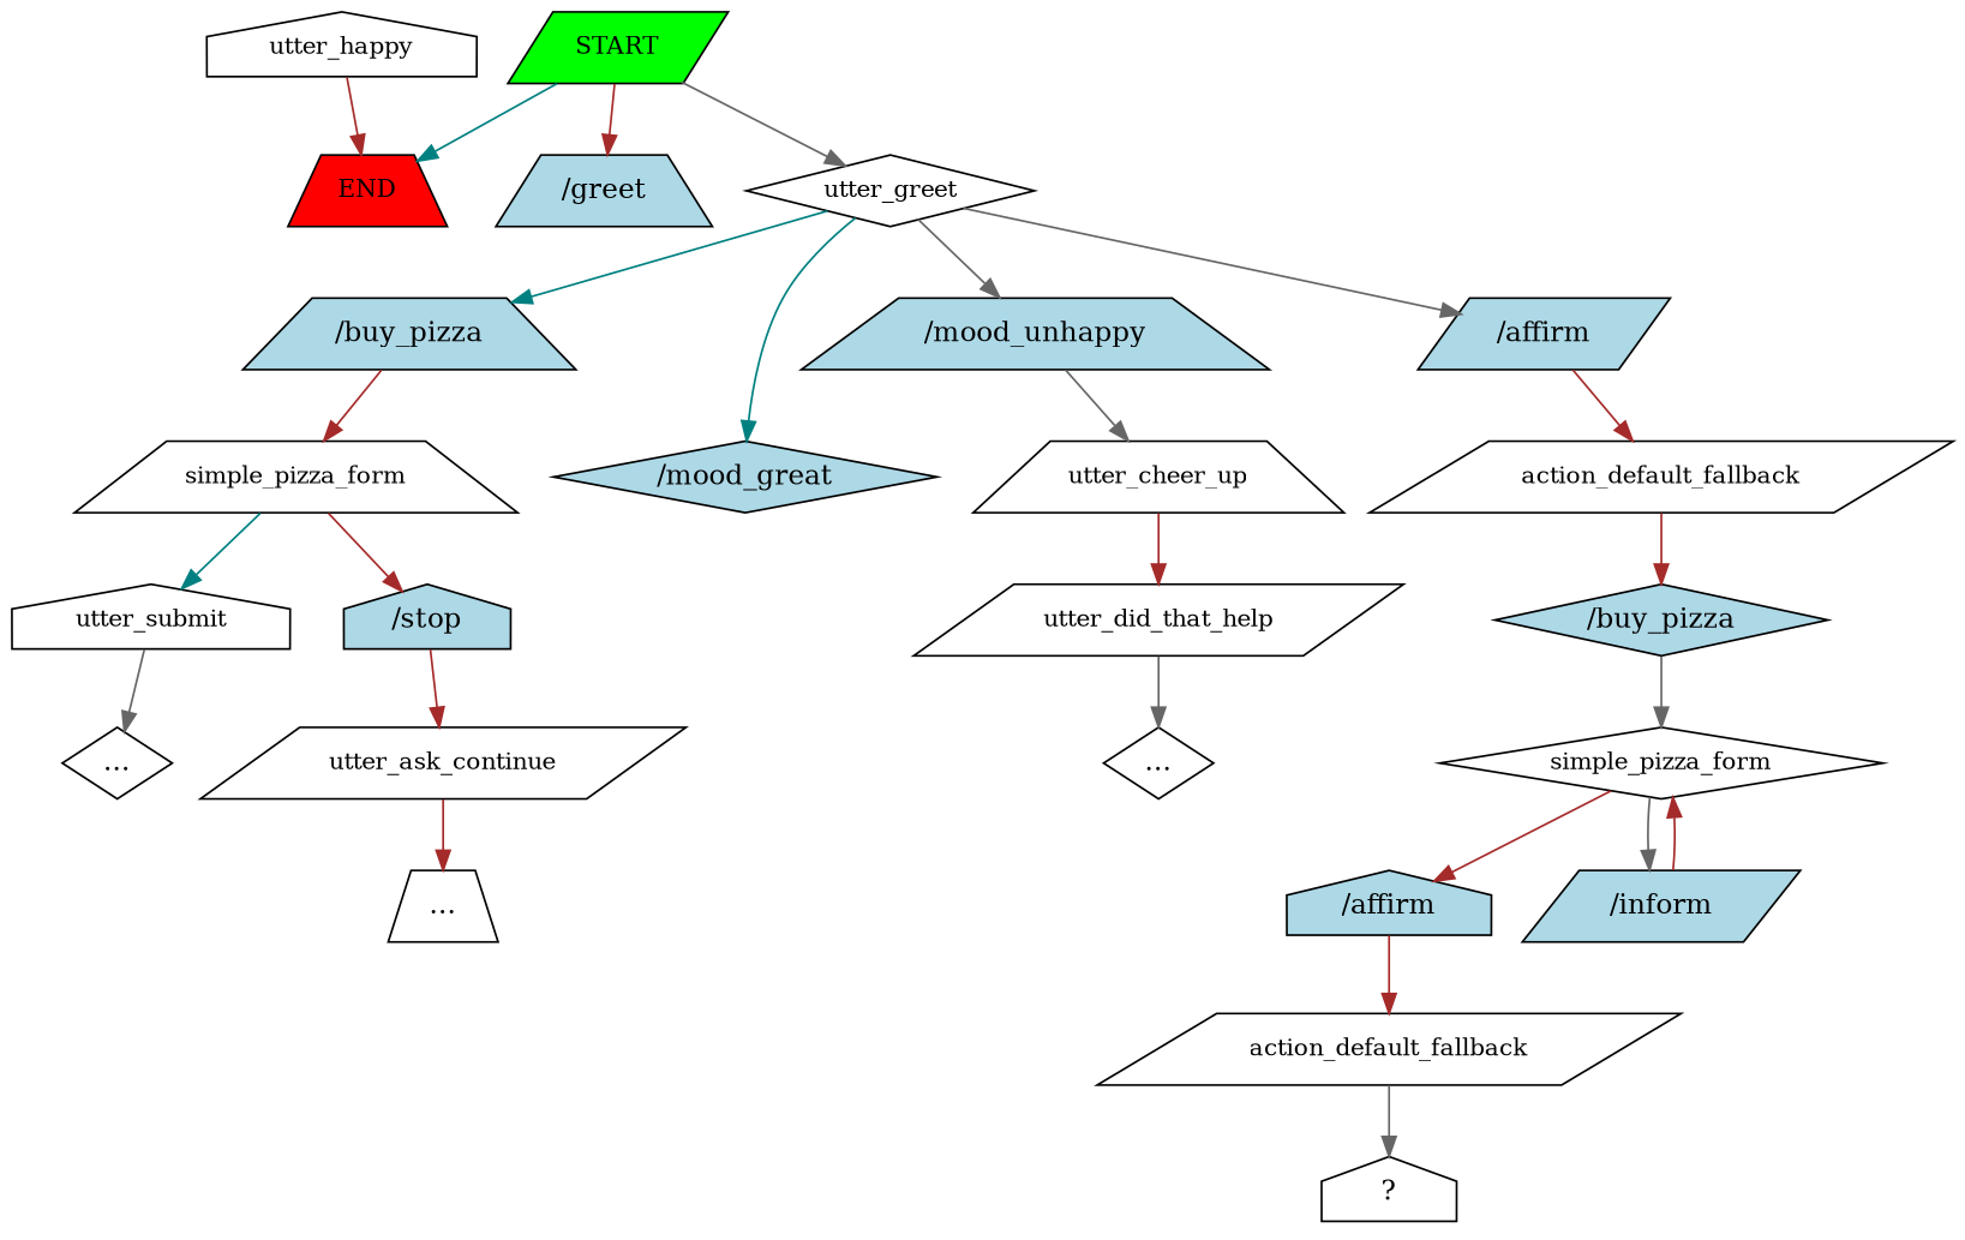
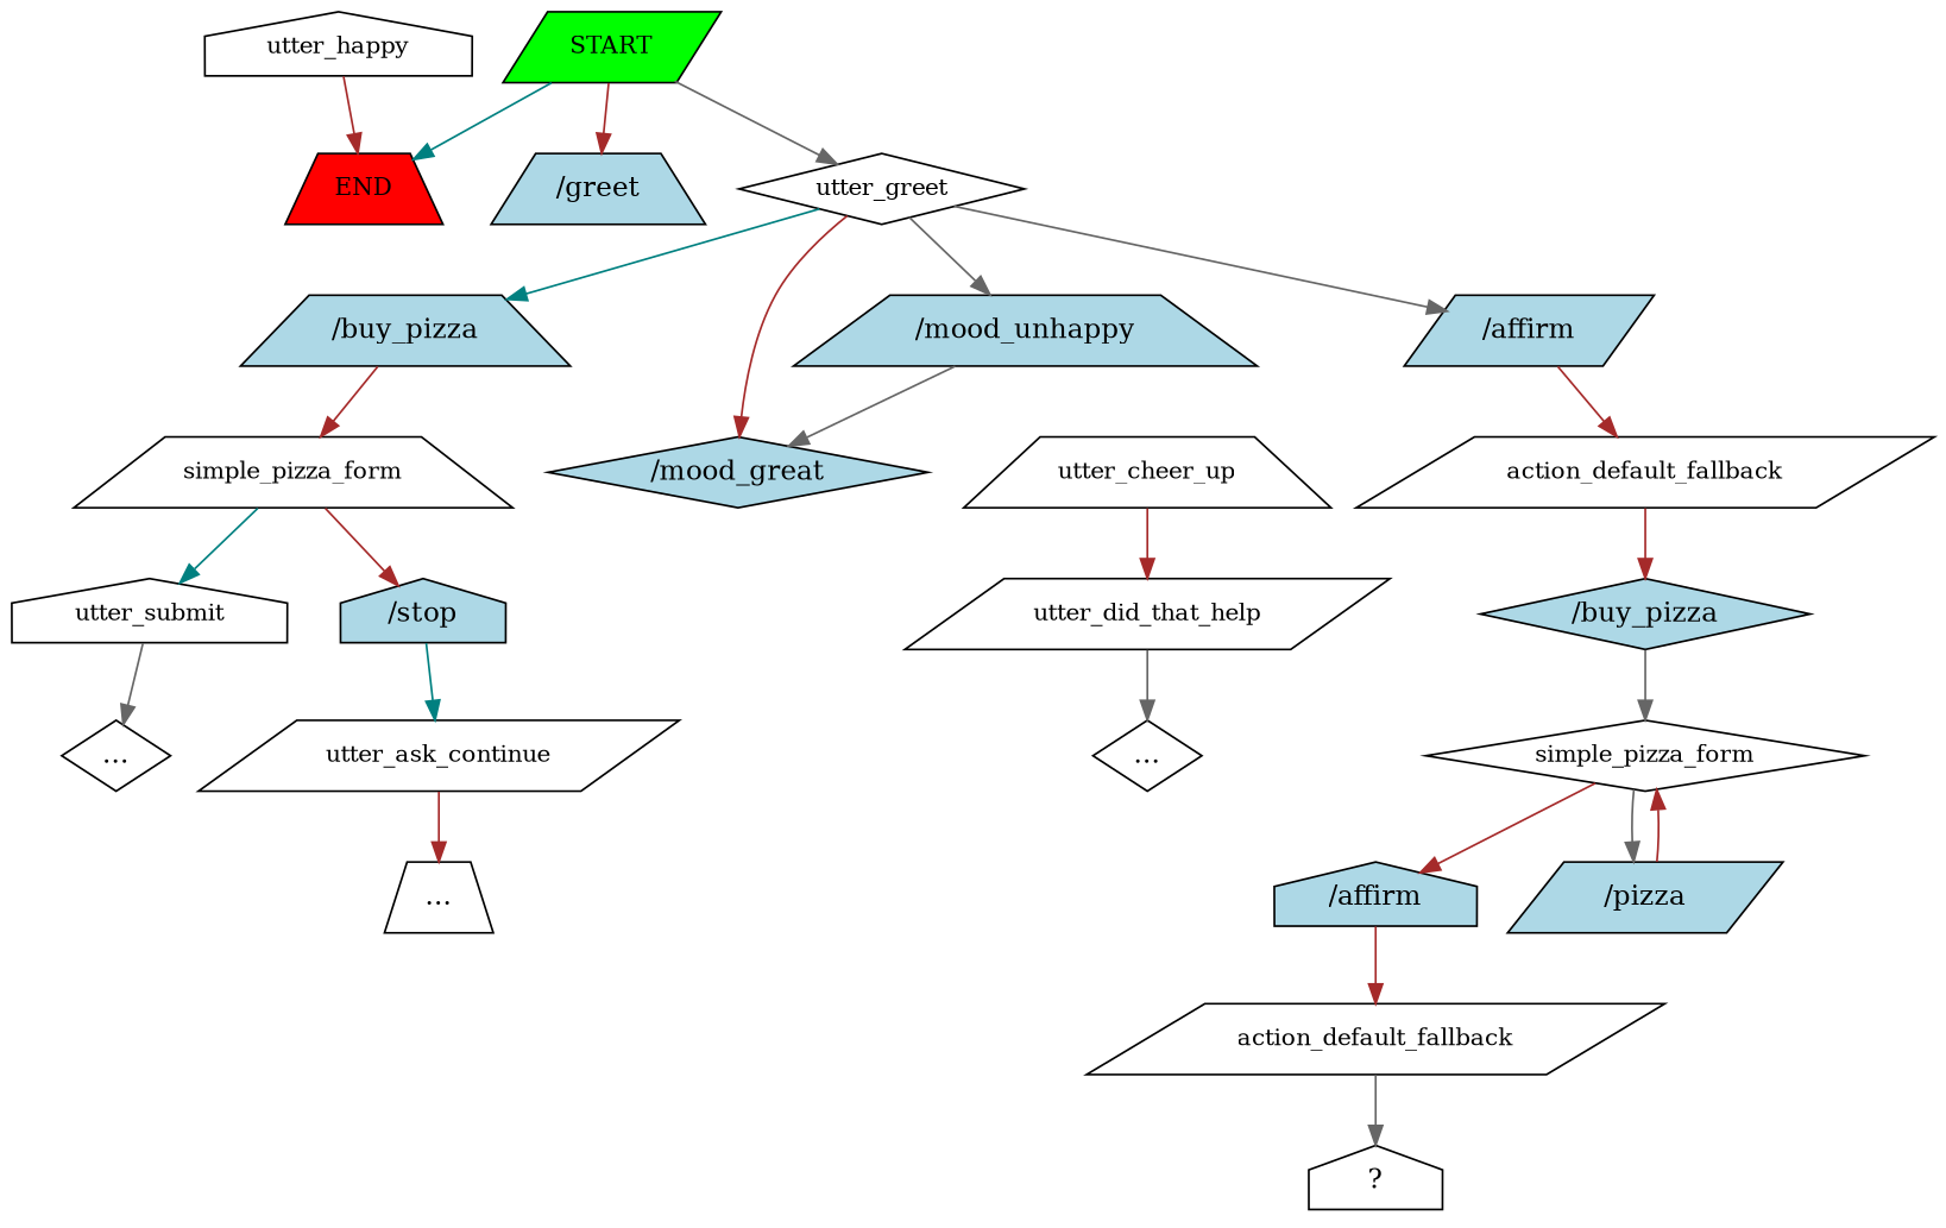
  digraph {
    node [shape=parallelogram]
    edge [color=brown]
    n1 [fillcolor=green fontsize=12 label=START style=filled]
    n2 [fillcolor=red fontsize=12 label=END shape=trapezium style=filled]
    n3 [fillcolor=lightblue label="/greet" shape=trapezium style=filled]
    n4 [fontsize=12 label=utter_greet shape=diamond]
    n5 [fillcolor=lightblue label="/buy_pizza" shape=trapezium style=filled]
    n6 [fillcolor=lightblue label="/mood_great" shape=diamond style=filled]
    n7 [fillcolor=lightblue label="/mood_unhappy" shape=trapezium style=filled]
    n8 [fillcolor=lightblue label="/affirm" style=filled]
    n9 [fontsize=12 label=simple_pizza_form shape=trapezium]
    n10 [fontsize=12 label=utter_cheer_up shape=trapezium]
    n11 [fontsize=12 label=action_default_fallback]
    n12 [fontsize=12 label=utter_submit shape=house]
    n13 [fillcolor=lightblue label="/stop" shape=house style=filled]
    n14 [label="..." shape=diamond]
    n15 [fontsize=12 label=utter_ask_continue]
    n16 [label="..." shape=trapezium]
    n17 [fontsize=12 label=utter_happy shape=house]
    n18 [fontsize=12 label=utter_did_that_help]
    n19 [label="..." shape=diamond]
    n20 [fillcolor=lightblue label="/buy_pizza" shape=diamond style=filled]
    n21 [fontsize=12 label=simple_pizza_form shape=diamond]
    n22 [fillcolor=lightblue label="/affirm" shape=house style=filled]
-   n23 [fillcolor=lightblue label="/inform" style=filled]
+   n23 [fillcolor=lightblue label="/pizza" style=filled]
    n24 [fontsize=12 label=action_default_fallback]
    n25 [label="  ?  " shape=house]
    n1 -> n2 [color=teal]
    n1 -> n3
    n1 -> n4 [color=gray40]
    n4 -> n5 [color=teal]
-   n4 -> n6 [color=teal]
+   n4 -> n6
    n4 -> n7 [color=gray40]
    n4 -> n8 [color=gray40]
    n5 -> n9
-   n7 -> n10 [color=gray40]
+   n7 -> n6 [color=gray40]
    n8 -> n11
    n9 -> n12 [color=teal]
    n9 -> n13
    n10 -> n18
    n11 -> n20
    n12 -> n14 [color=gray40]
-   n13 -> n15
+   n13 -> n15 [color=teal]
    n15 -> n16
    n17 -> n2
    n18 -> n19 [color=gray40]
    n20 -> n21 [color=gray40]
    n21 -> n22
    n21 -> n23 [color=gray40]
    n22 -> n24
    n23 -> n21
    n24 -> n25 [color=gray40]
  }
